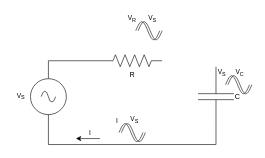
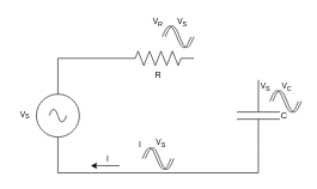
  <mxCell id="0" />
  <mxCell id="1" parent="0" />
  <mxCell id="2" value="V&lt;sub&gt;C&lt;/sub&gt;" style="text;html=1;whiteSpace=wrap;strokeColor=none;fillColor=none;align=center;verticalAlign=middle;rounded=0;fontFamily=Helvetica;fontSize=11;fontColor=default;labelBackgroundColor=default;convertToSvg=1;" vertex="1" parent="1"><mxGeometry x="390" y="111" width="20" height="20" as="geometry" /></mxCell>
  <mxCell id="3" value="&lt;div align=&quot;right&quot;&gt;V&lt;sub&gt;S&lt;/sub&gt;&lt;/div&gt;" style="text;html=1;whiteSpace=wrap;strokeColor=none;fillColor=none;align=right;verticalAlign=middle;rounded=0;fontFamily=Helvetica;fontSize=11;fontColor=default;labelBackgroundColor=default;convertToSvg=1;" vertex="1" parent="1"><mxGeometry x="20" y="146" width="23" height="30" as="geometry" /></mxCell>
  <mxCell id="4" value="I" style="text;html=1;whiteSpace=wrap;strokeColor=none;fillColor=none;align=center;verticalAlign=middle;rounded=0;fontFamily=Helvetica;fontSize=11;fontColor=default;labelBackgroundColor=default;convertToSvg=1;" vertex="1" parent="1"><mxGeometry x="140" y="211" width="20" height="20" as="geometry" /></mxCell>
  <mxCell id="5" value="I" style="text;html=1;whiteSpace=wrap;strokeColor=none;fillColor=none;align=center;verticalAlign=middle;rounded=0;fontFamily=Helvetica;fontSize=11;fontColor=default;labelBackgroundColor=default;convertToSvg=1;" vertex="1" parent="1"><mxGeometry x="185" y="191" width="20" height="20" as="geometry" /></mxCell>
  <mxCell id="6" value="V&lt;sub&gt;S&lt;/sub&gt;" style="text;html=1;whiteSpace=wrap;strokeColor=none;fillColor=none;align=center;verticalAlign=middle;rounded=0;fontFamily=Helvetica;fontSize=11;fontColor=default;labelBackgroundColor=default;convertToSvg=1;" vertex="1" parent="1"><mxGeometry x="360" y="111" width="20" height="20" as="geometry" /></mxCell>
  <mxCell id="7" value="V&lt;sub&gt;S&lt;/sub&gt;" style="text;html=1;whiteSpace=wrap;strokeColor=none;fillColor=none;align=center;verticalAlign=middle;rounded=0;fontFamily=Helvetica;fontSize=11;fontColor=default;labelBackgroundColor=default;convertToSvg=1;" vertex="1" parent="1"><mxGeometry x="244" y="20.82" width="20" height="20" as="geometry" /></mxCell>
  <mxCell id="8" value="V&lt;sub&gt;R&lt;/sub&gt;" style="text;html=1;whiteSpace=wrap;strokeColor=none;fillColor=none;align=center;verticalAlign=middle;rounded=0;fontFamily=Helvetica;fontSize=11;fontColor=default;labelBackgroundColor=default;convertToSvg=1;" vertex="1" parent="1"><mxGeometry x="210" y="20.82" width="20" height="20" as="geometry" /></mxCell>
  <mxCell id="9" value="V&lt;sub&gt;S&lt;/sub&gt;" style="text;html=1;whiteSpace=wrap;strokeColor=none;fillColor=none;align=center;verticalAlign=middle;rounded=0;fontFamily=Helvetica;fontSize=11;fontColor=default;labelBackgroundColor=default;convertToSvg=1;" vertex="1" parent="1"><mxGeometry x="214" y="191" width="20" height="20" as="geometry" /></mxCell>
  <mxCell id="10" value="" style="pointerEvents=1;verticalLabelPosition=bottom;shadow=0;dashed=0;align=center;html=1;verticalAlign=top;shape=mxgraph.electrical.signal_sources.source;aspect=fixed;points=[[0.5,0,0],[1,0.5,0],[0.5,1,0],[0,0.5,0]];elSignalType=ac;convertToSvg=1;" vertex="1" parent="1"><mxGeometry x="50" y="131" width="60" height="60" as="geometry" /></mxCell>
- <mxCell id="11" value="R" style="pointerEvents=1;verticalLabelPosition=bottom;shadow=0;dashed=0;align=center;html=1;verticalAlign=top;shape=mxgraph.electrical.resistors.resistor_2;convertToSvg=1;" vertex="1" parent="1"><mxGeometry x="170" y="91" width="100" height="20" as="geometry" /></mxCell>
+ <mxCell id="11" value="R" style="pointerEvents=1;verticalLabelPosition=bottom;shadow=0;dashed=0;align=center;html=1;verticalAlign=top;shape=mxgraph.electrical.resistors.resistor_2;convertToSvg=1;" vertex="1" parent="1"><mxGeometry x="170" y="71" width="100" height="20" as="geometry" /></mxCell>
  <mxCell id="12" value="C" style="pointerEvents=1;verticalLabelPosition=bottom;shadow=0;dashed=0;align=left;html=1;verticalAlign=middle;shape=mxgraph.electrical.capacitors.capacitor_1;rotation=90;horizontal=0;convertToSvg=1;" vertex="1" parent="1"><mxGeometry x="310" y="131" width="100" height="60" as="geometry" /></mxCell>
  <mxCell id="13" style="edgeStyle=orthogonalEdgeStyle;shape=connector;rounded=0;orthogonalLoop=1;jettySize=auto;html=1;exitX=1;exitY=0.5;exitDx=0;exitDy=0;exitPerimeter=0;entryX=0.5;entryY=1;entryDx=0;entryDy=0;entryPerimeter=0;strokeColor=default;align=center;verticalAlign=middle;fontFamily=Helvetica;fontSize=11;fontColor=default;labelBackgroundColor=default;endArrow=none;endFill=0;convertToSvg=1;" edge="1" parent="1" source="12" target="10"><mxGeometry relative="1" as="geometry"><Array as="points"><mxPoint x="360" y="241" /><mxPoint x="80" y="241" /></Array></mxGeometry></mxCell>
  <mxCell id="14" style="edgeStyle=orthogonalEdgeStyle;shape=connector;rounded=0;orthogonalLoop=1;jettySize=auto;html=1;exitX=0;exitY=0.5;exitDx=0;exitDy=0;exitPerimeter=0;entryX=0.5;entryY=0;entryDx=0;entryDy=0;entryPerimeter=0;strokeColor=default;align=center;verticalAlign=middle;fontFamily=Helvetica;fontSize=11;fontColor=default;labelBackgroundColor=default;endArrow=none;endFill=0;convertToSvg=1;" edge="1" parent="1" source="11" target="10"><mxGeometry relative="1" as="geometry" /></mxCell>
  <mxCell id="15" value="" style="pointerEvents=1;verticalLabelPosition=bottom;shadow=0;dashed=0;align=center;html=1;verticalAlign=top;shape=mxgraph.electrical.waveforms.sine_wave;fontFamily=Helvetica;fontSize=11;fontColor=default;labelBackgroundColor=default;convertToSvg=1;" vertex="1" parent="1"><mxGeometry x="226" y="30.82" width="40" height="40.18" as="geometry" /></mxCell>
  <mxCell id="16" value="" style="pointerEvents=1;verticalLabelPosition=bottom;shadow=0;dashed=0;align=center;html=1;verticalAlign=top;shape=mxgraph.electrical.waveforms.sine_wave;fontFamily=Helvetica;fontSize=11;fontColor=default;labelBackgroundColor=default;convertToSvg=1;" vertex="1" parent="1"><mxGeometry x="230" y="30.82" width="40" height="40.18" as="geometry" /></mxCell>
  <mxCell id="17" value="" style="pointerEvents=1;verticalLabelPosition=bottom;shadow=0;dashed=0;align=center;html=1;verticalAlign=top;shape=mxgraph.electrical.waveforms.sine_wave;fontFamily=Helvetica;fontSize=11;fontColor=default;labelBackgroundColor=default;convertToSvg=1;" vertex="1" parent="1"><mxGeometry x="376" y="121" width="40" height="40.18" as="geometry" /></mxCell>
  <mxCell id="18" value="" style="pointerEvents=1;verticalLabelPosition=bottom;shadow=0;dashed=0;align=center;html=1;verticalAlign=top;shape=mxgraph.electrical.waveforms.sine_wave;fontFamily=Helvetica;fontSize=11;fontColor=default;labelBackgroundColor=default;convertToSvg=1;" vertex="1" parent="1"><mxGeometry x="380" y="121" width="40" height="40.18" as="geometry" /></mxCell>
  <mxCell id="19" value="" style="pointerEvents=1;verticalLabelPosition=bottom;shadow=0;dashed=0;align=center;html=1;verticalAlign=top;shape=mxgraph.electrical.waveforms.sine_wave;fontFamily=Helvetica;fontSize=11;fontColor=default;labelBackgroundColor=default;convertToSvg=1;" vertex="1" parent="1"><mxGeometry x="198" y="201" width="40" height="40.18" as="geometry" /></mxCell>
  <mxCell id="20" value="" style="pointerEvents=1;verticalLabelPosition=bottom;shadow=0;dashed=0;align=center;html=1;verticalAlign=top;shape=mxgraph.electrical.waveforms.sine_wave;fontFamily=Helvetica;fontSize=11;fontColor=default;labelBackgroundColor=default;convertToSvg=1;" vertex="1" parent="1"><mxGeometry x="202" y="201" width="40" height="40.18" as="geometry" /></mxCell>
  <mxCell id="21" value="" style="edgeStyle=none;orthogonalLoop=1;jettySize=auto;html=1;rounded=0;strokeColor=default;align=center;verticalAlign=middle;fontFamily=Helvetica;fontSize=11;fontColor=default;labelBackgroundColor=default;endArrow=none;endFill=0;startArrow=classic;startFill=1;convertToSvg=1;" edge="1" parent="1"><mxGeometry width="80" relative="1" as="geometry"><mxPoint x="126" y="231" as="sourcePoint" /><mxPoint x="166" y="231" as="targetPoint" /><Array as="points" /></mxGeometry></mxCell>
